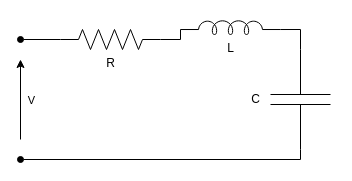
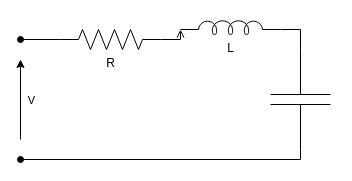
  <mxCell id="0" />
  <mxCell id="1" parent="0" />
  <mxCell id="2" value="R" style="pointerEvents=1;verticalLabelPosition=bottom;shadow=0;dashed=0;align=center;html=1;verticalAlign=top;shape=mxgraph.electrical.resistors.resistor_2;" vertex="1" parent="1"><mxGeometry x="60" y="29" width="100" height="20" as="geometry" /></mxCell>
  <mxCell id="3" style="edgeStyle=orthogonalEdgeStyle;rounded=0;orthogonalLoop=1;jettySize=auto;html=1;exitX=1;exitY=0.645;exitDx=0;exitDy=0;exitPerimeter=0;entryX=0;entryY=0.5;entryDx=0;entryDy=0;entryPerimeter=0;endArrow=none;endFill=0;" edge="1" parent="1" source="4" target="7"><mxGeometry relative="1" as="geometry"><mxPoint x="300" y="39.111" as="targetPoint" /></mxGeometry></mxCell>
  <mxCell id="4" value="L" style="pointerEvents=1;verticalLabelPosition=bottom;shadow=0;dashed=0;align=center;html=1;verticalAlign=top;shape=mxgraph.electrical.inductors.inductor_5;" vertex="1" parent="1"><mxGeometry x="180" y="20" width="100" height="14" as="geometry" /></mxCell>
- <mxCell id="5" style="edgeStyle=orthogonalEdgeStyle;rounded=0;orthogonalLoop=1;jettySize=auto;html=1;exitX=1;exitY=0.5;exitDx=0;exitDy=0;exitPerimeter=0;entryX=0;entryY=0.645;entryDx=0;entryDy=0;entryPerimeter=0;endArrow=none;endFill=0;" edge="1" parent="1" source="2" target="4"><mxGeometry relative="1" as="geometry" /></mxCell>
+ <mxCell id="5" style="edgeStyle=orthogonalEdgeStyle;rounded=0;orthogonalLoop=1;jettySize=auto;html=1;exitX=1;exitY=0.5;exitDx=0;exitDy=0;exitPerimeter=0;entryX=0;entryY=0.645;entryDx=0;entryDy=0;entryPerimeter=0;endArrow=open;endFill=0;" edge="1" parent="1" source="2" target="4"><mxGeometry relative="1" as="geometry" /></mxCell>
  <mxCell id="6" style="edgeStyle=orthogonalEdgeStyle;rounded=0;orthogonalLoop=1;jettySize=auto;html=1;exitX=1;exitY=0.5;exitDx=0;exitDy=0;exitPerimeter=0;endArrow=none;endFill=0;" edge="1" parent="1" source="7"><mxGeometry relative="1" as="geometry"><mxPoint x="300" y="159" as="targetPoint" /></mxGeometry></mxCell>
  <mxCell id="7" value="" style="pointerEvents=1;verticalLabelPosition=bottom;shadow=0;dashed=0;align=center;html=1;verticalAlign=top;shape=mxgraph.electrical.capacitors.capacitor_1;direction=south;" vertex="1" parent="1"><mxGeometry x="270" y="49" width="60" height="100" as="geometry" /></mxCell>
  <mxCell id="8" style="edgeStyle=orthogonalEdgeStyle;rounded=0;orthogonalLoop=1;jettySize=auto;html=1;endArrow=none;endFill=0;startArrow=oval;startFill=1;" edge="1" parent="1"><mxGeometry relative="1" as="geometry"><mxPoint x="20" y="159" as="sourcePoint" /><mxPoint x="300" y="159" as="targetPoint" /></mxGeometry></mxCell>
- <mxCell id="9" value="C" style="text;html=1;align=center;verticalAlign=middle;resizable=0;points=[];autosize=1;strokeColor=none;fillColor=none;" vertex="1" parent="1"><mxGeometry x="240" y="84" width="30" height="30" as="geometry" /></mxCell>
  <mxCell id="10" value="" style="endArrow=classic;html=1;rounded=0;" edge="1" parent="1"><mxGeometry width="50" height="50" relative="1" as="geometry"><mxPoint x="20" y="139" as="sourcePoint" /><mxPoint x="20" y="59" as="targetPoint" /></mxGeometry></mxCell>
  <mxCell id="11" value="V" style="edgeLabel;html=1;align=center;verticalAlign=middle;resizable=0;points=[];labelBackgroundColor=none;" vertex="1" connectable="0" parent="10"><mxGeometry x="0.053" y="2" relative="1" as="geometry"><mxPoint x="12" y="2" as="offset" /></mxGeometry></mxCell>
  <mxCell id="12" value="" style="endArrow=none;html=1;rounded=0;entryX=0;entryY=0.5;entryDx=0;entryDy=0;entryPerimeter=0;endFill=0;startArrow=oval;startFill=1;" edge="1" parent="1" target="2"><mxGeometry width="50" height="50" relative="1" as="geometry"><mxPoint x="20" y="39" as="sourcePoint" /><mxPoint x="200" y="109" as="targetPoint" /></mxGeometry></mxCell>
